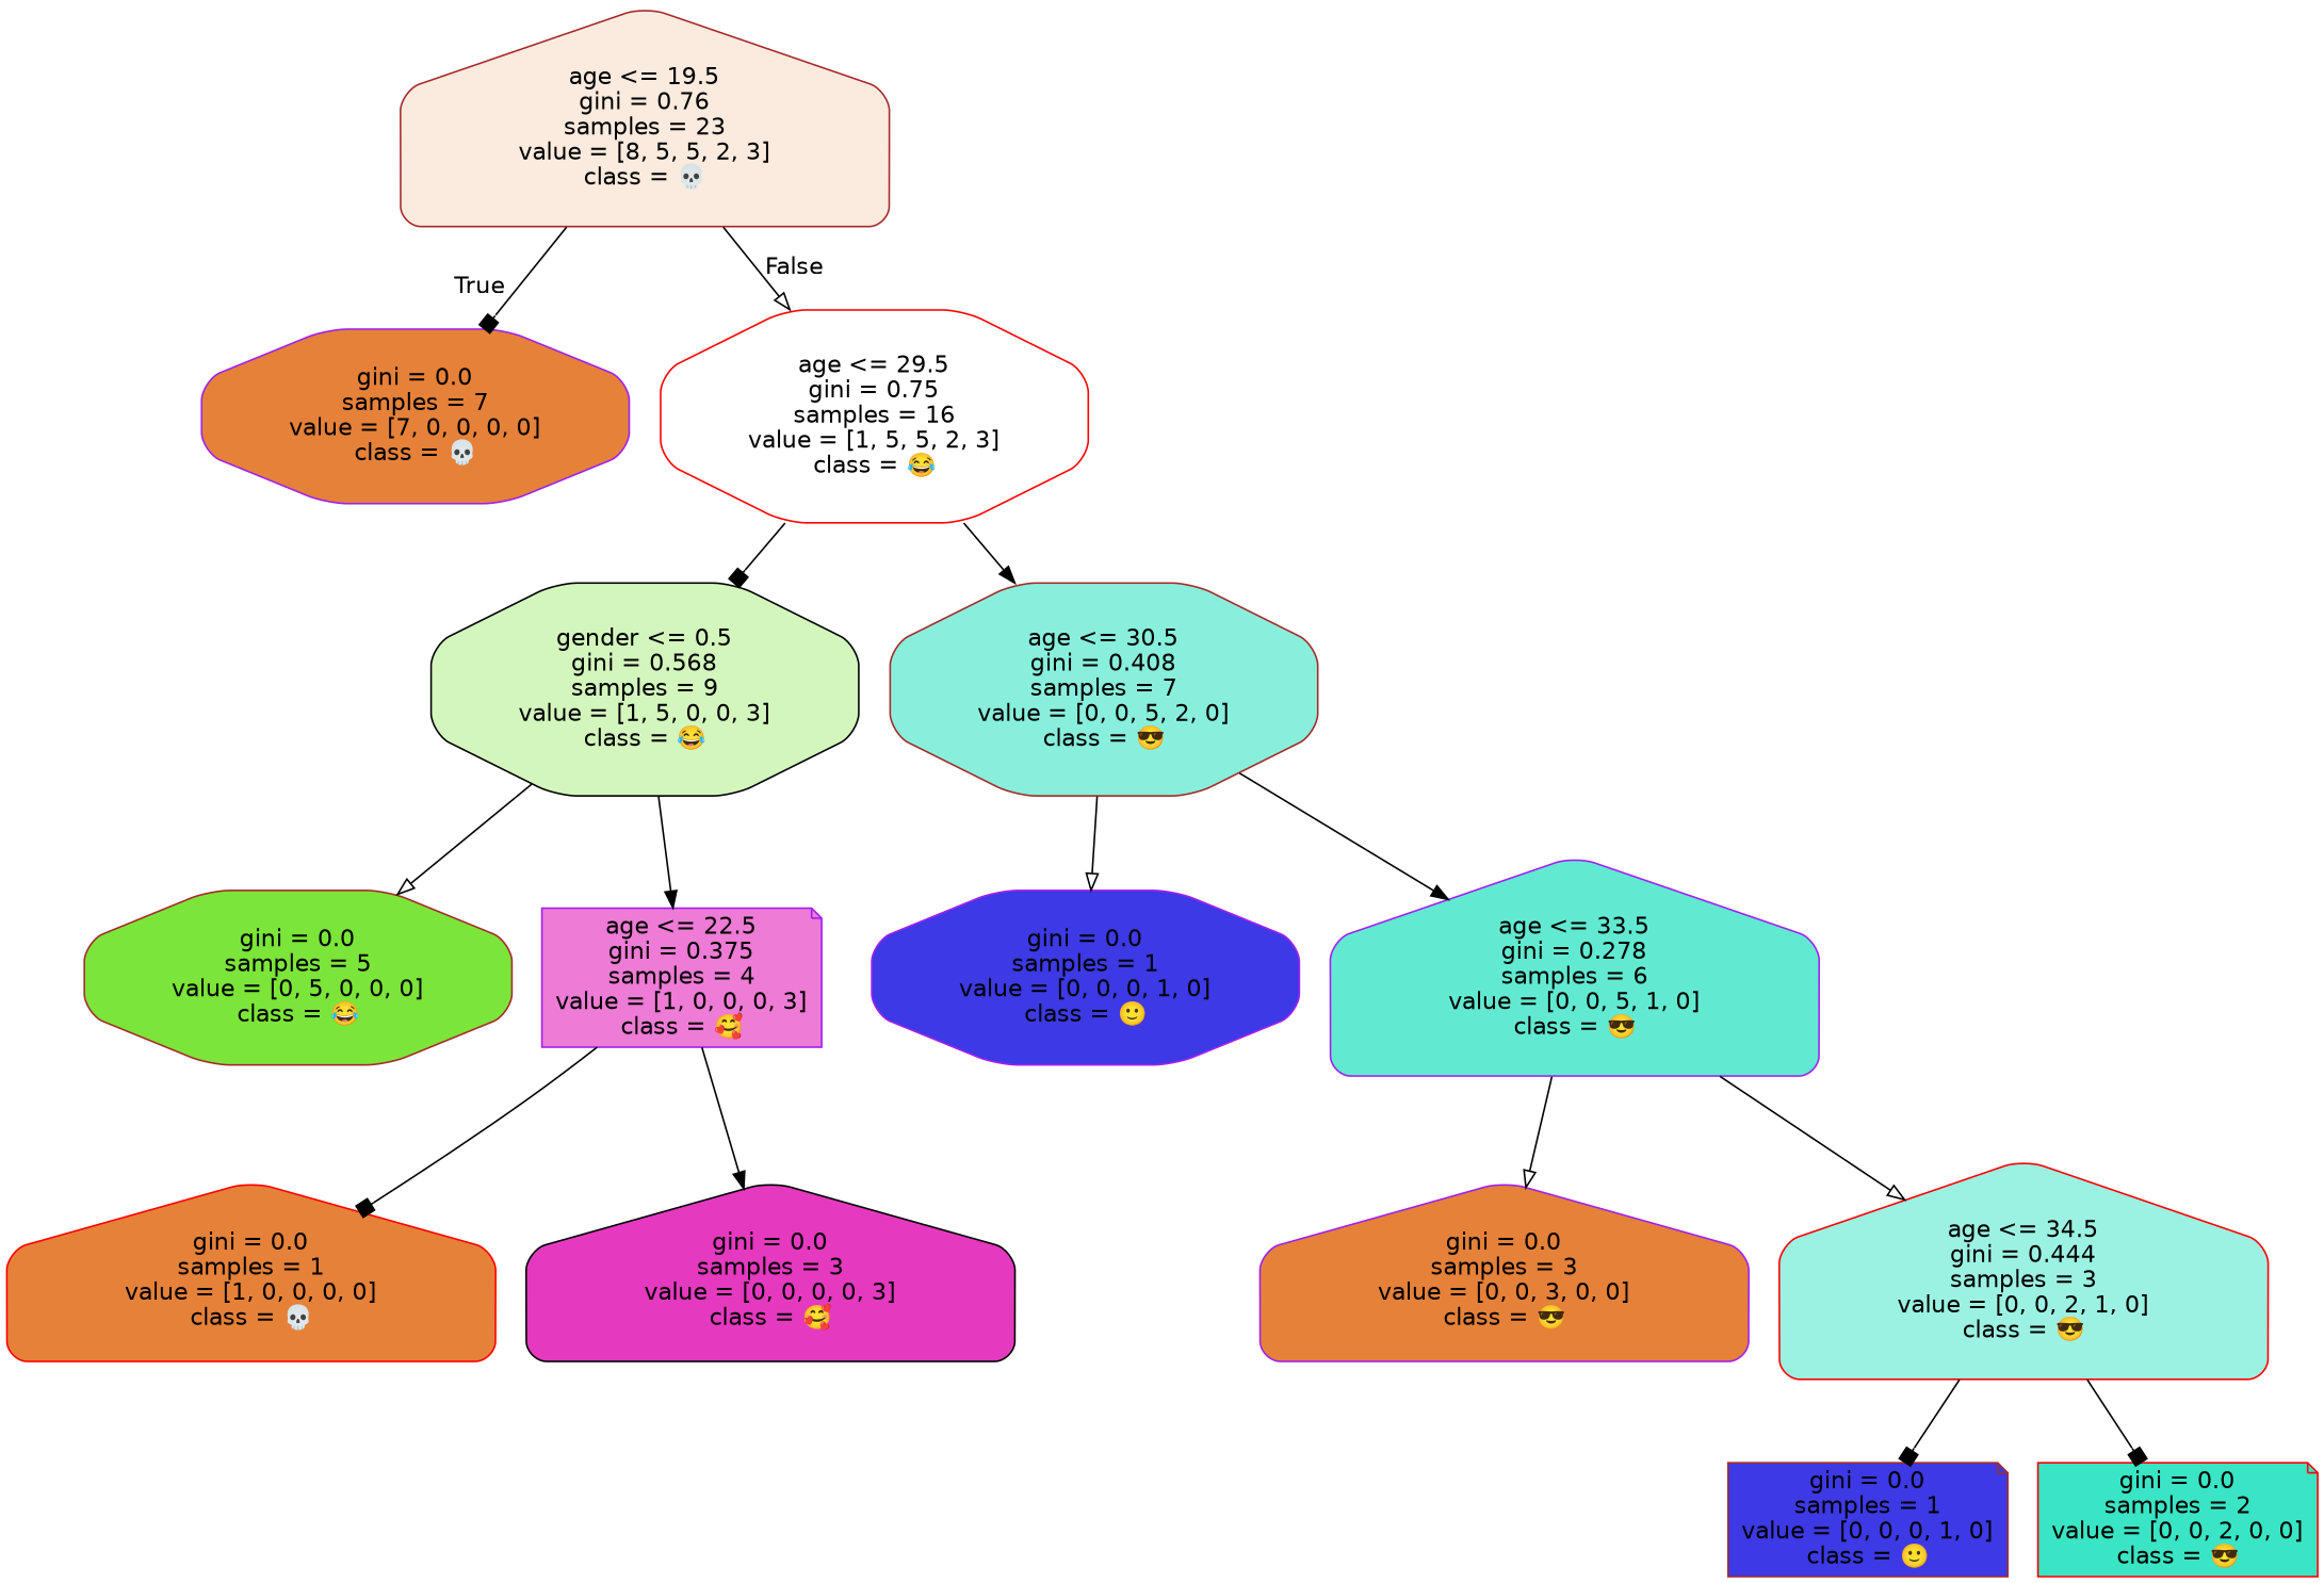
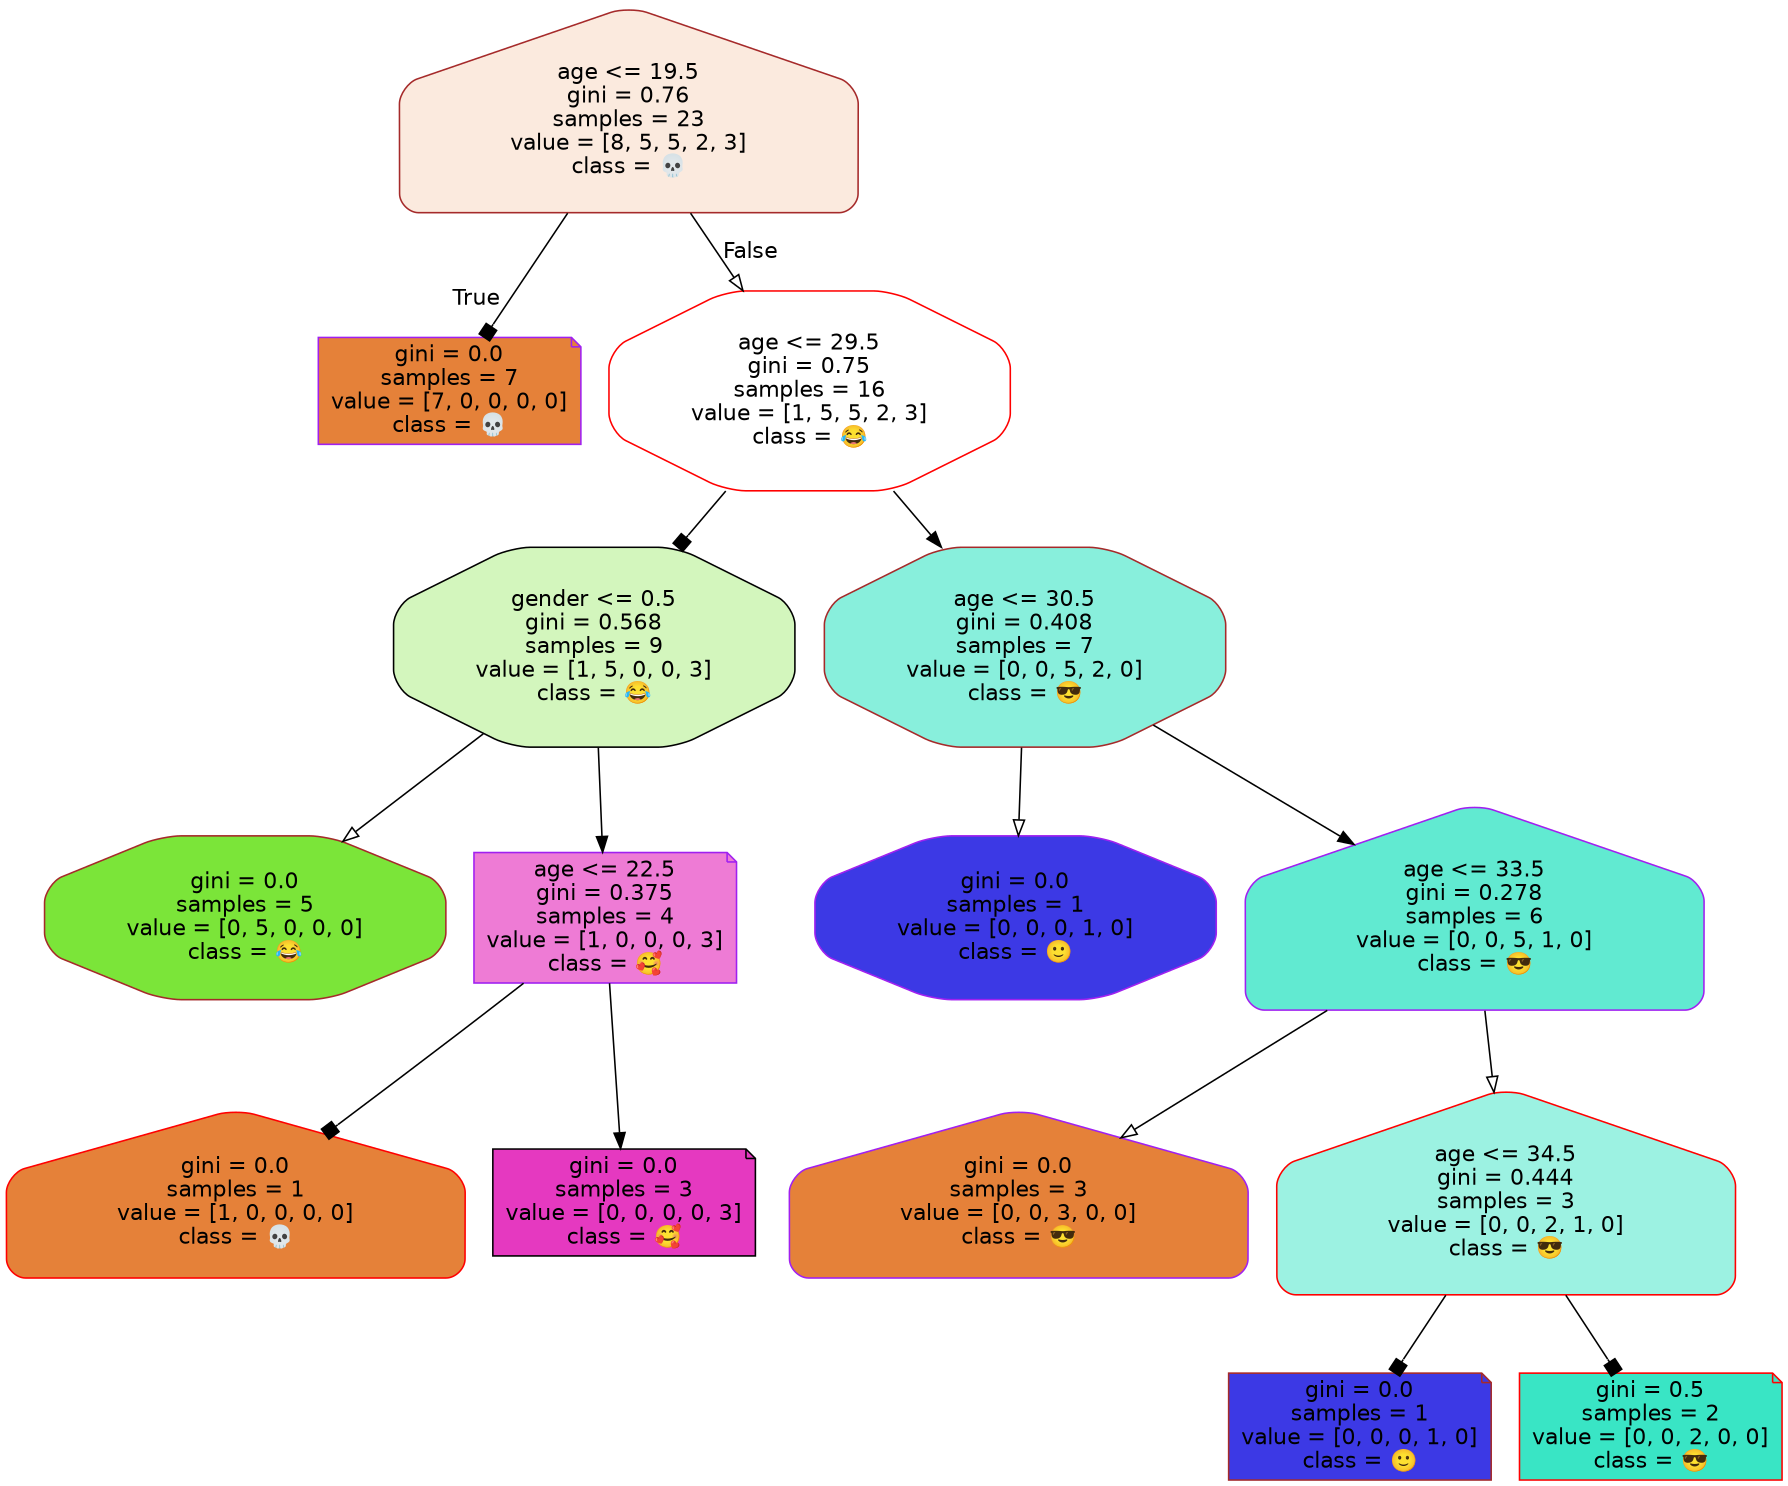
  digraph {
    node [color=purple fillcolor="#e58139" fontname=helvetica shape=octagon style="filled, rounded"]
    edge [arrowhead=box fontname=helvetica]
    n1 [color=brown fillcolor="#fbeade" label="age <= 19.5\ngini = 0.76\nsamples = 23\nvalue = [8, 5, 5, 2, 3]\nclass = 💀" shape=house]
-   n2 [label="gini = 0.0\nsamples = 7\nvalue = [7, 0, 0, 0, 0]\nclass = 💀"]
+   n2 [label="gini = 0.0\nsamples = 7\nvalue = [7, 0, 0, 0, 0]\nclass = 💀" shape=note]
    n3 [color=red fillcolor="#ffffff" label="age <= 29.5\ngini = 0.75\nsamples = 16\nvalue = [1, 5, 5, 2, 3]\nclass = 😂"]
    n4 [color=black fillcolor="#d3f6bd" label="gender <= 0.5\ngini = 0.568\nsamples = 9\nvalue = [1, 5, 0, 0, 3]\nclass = 😂"]
    n5 [color=brown fillcolor="#88efdc" label="age <= 30.5\ngini = 0.408\nsamples = 7\nvalue = [0, 0, 5, 2, 0]\nclass = 😎"]
    n6 [color=brown fillcolor="#7be539" label="gini = 0.0\nsamples = 5\nvalue = [0, 5, 0, 0, 0]\nclass = 😂"]
    n7 [fillcolor="#ee7bd5" label="age <= 22.5\ngini = 0.375\nsamples = 4\nvalue = [1, 0, 0, 0, 3]\nclass = 🥰" shape=note]
    n8 [fillcolor="#3c39e5" label="gini = 0.0\nsamples = 1\nvalue = [0, 0, 0, 1, 0]\nclass = 🙂"]
    n9 [fillcolor="#61ead1" label="age <= 33.5\ngini = 0.278\nsamples = 6\nvalue = [0, 0, 5, 1, 0]\nclass = 😎" shape=house]
    n10 [color=red label="gini = 0.0\nsamples = 1\nvalue = [1, 0, 0, 0, 0]\nclass = 💀" shape=house]
-   n11 [color=black fillcolor="#e539c0" label="gini = 0.0\nsamples = 3\nvalue = [0, 0, 0, 0, 3]\nclass = 🥰" shape=house]
+   n11 [color=black fillcolor="#e539c0" label="gini = 0.0\nsamples = 3\nvalue = [0, 0, 0, 0, 3]\nclass = 🥰" shape=note]
    n12 [label="gini = 0.0\nsamples = 3\nvalue = [0, 0, 3, 0, 0]\nclass = 😎" shape=house]
    n13 [color=red fillcolor="#9cf2e2" label="age <= 34.5\ngini = 0.444\nsamples = 3\nvalue = [0, 0, 2, 1, 0]\nclass = 😎" shape=house]
    n14 [color=brown fillcolor="#3c39e5" label="gini = 0.0\nsamples = 1\nvalue = [0, 0, 0, 1, 0]\nclass = 🙂" shape=note]
-   n15 [color=red fillcolor="#39e5c5" label="gini = 0.0\nsamples = 2\nvalue = [0, 0, 2, 0, 0]\nclass = 😎" shape=note]
+   n15 [color=red fillcolor="#39e5c5" label="gini = 0.5\nsamples = 2\nvalue = [0, 0, 2, 0, 0]\nclass = 😎" shape=note]
    n1 -> n2 [headlabel=True labelangle=45 labeldistance=2.5]
    n1 -> n3 [arrowhead=onormal headlabel=False labelangle=-45 labeldistance=2.5]
    n3 -> n4
    n3 -> n5 [arrowhead=normal]
    n4 -> n6 [arrowhead=onormal]
    n4 -> n7 [arrowhead=normal]
    n5 -> n8 [arrowhead=onormal]
    n5 -> n9 [arrowhead=normal]
    n7 -> n10
    n7 -> n11 [arrowhead=normal]
    n9 -> n12 [arrowhead=onormal]
    n9 -> n13 [arrowhead=onormal]
    n13 -> n14
    n13 -> n15
  }
